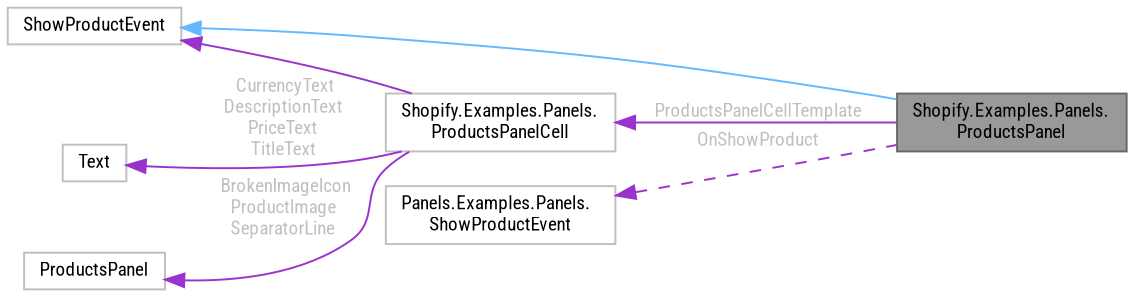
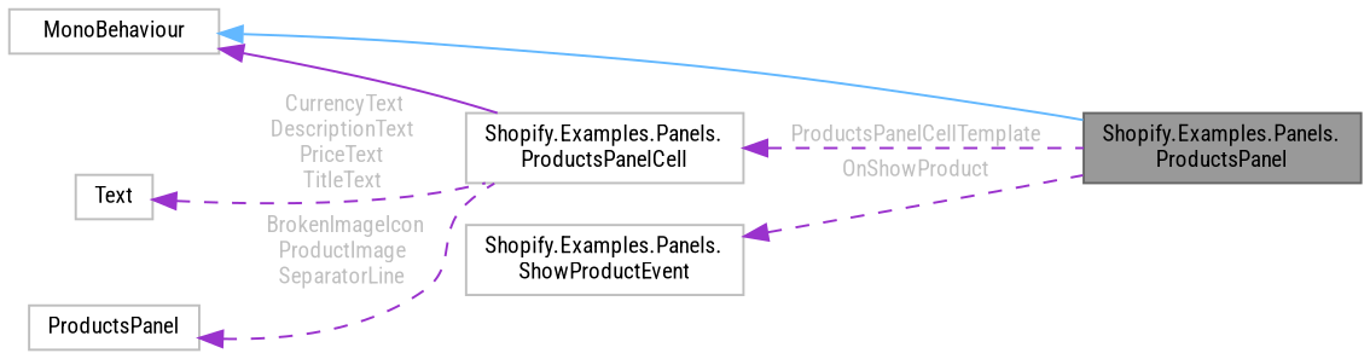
  digraph {
    fontname="Roboto Condensed"
    rankdir=LR
    node [color=grey75 fillcolor=white fontname="Roboto Condensed" fontsize=10 shape=box style=filled]
    edge [color=darkorchid3 dir=back fontname="Roboto Condensed" fontsize=10 labelfontname=Helvetica labelfontsize=10 style=dashed fontcolor=grey]
    n1 [color=gray40 fillcolor=grey60 fontcolor=black height=0.2 label="Shopify.Examples.Panels.\lProductsPanel" width=0.4]
-   n2 [height=0.2 label=ShowProductEvent width=0.4]
+   n2 [height=0.2 label=MonoBehaviour width=0.4]
    n3 [height=0.2 label="Shopify.Examples.Panels.\lProductsPanelCell" width=0.4]
-   n4 [height=0.2 label="Panels.Examples.Panels.\lShowProductEvent" width=0.4]
+   n4 [height=0.2 label="Shopify.Examples.Panels.\lShowProductEvent" width=0.4]
    n5 [height=0.2 label=Text width=0.4]
    n6 [height=0.2 label=ProductsPanel width=0.4]
    n2 -> n1 [color=steelblue1 style=solid fontcolor=""]
    n2 -> n3 [style=solid fontcolor=""]
-   n3 -> n1 [label=" ProductsPanelCellTemplate" style=solid]
+   n3 -> n1 [label=" ProductsPanelCellTemplate"]
    n4 -> n1 [label=" OnShowProduct"]
-   n5 -> n3 [label=" CurrencyText\nDescriptionText\nPriceText\nTitleText" style=solid]
-   n6 -> n3 [label=" BrokenImageIcon\nProductImage\nSeparatorLine" style=solid]
+   n5 -> n3 [label=" CurrencyText\nDescriptionText\nPriceText\nTitleText"]
+   n6 -> n3 [label=" BrokenImageIcon\nProductImage\nSeparatorLine"]
  }
